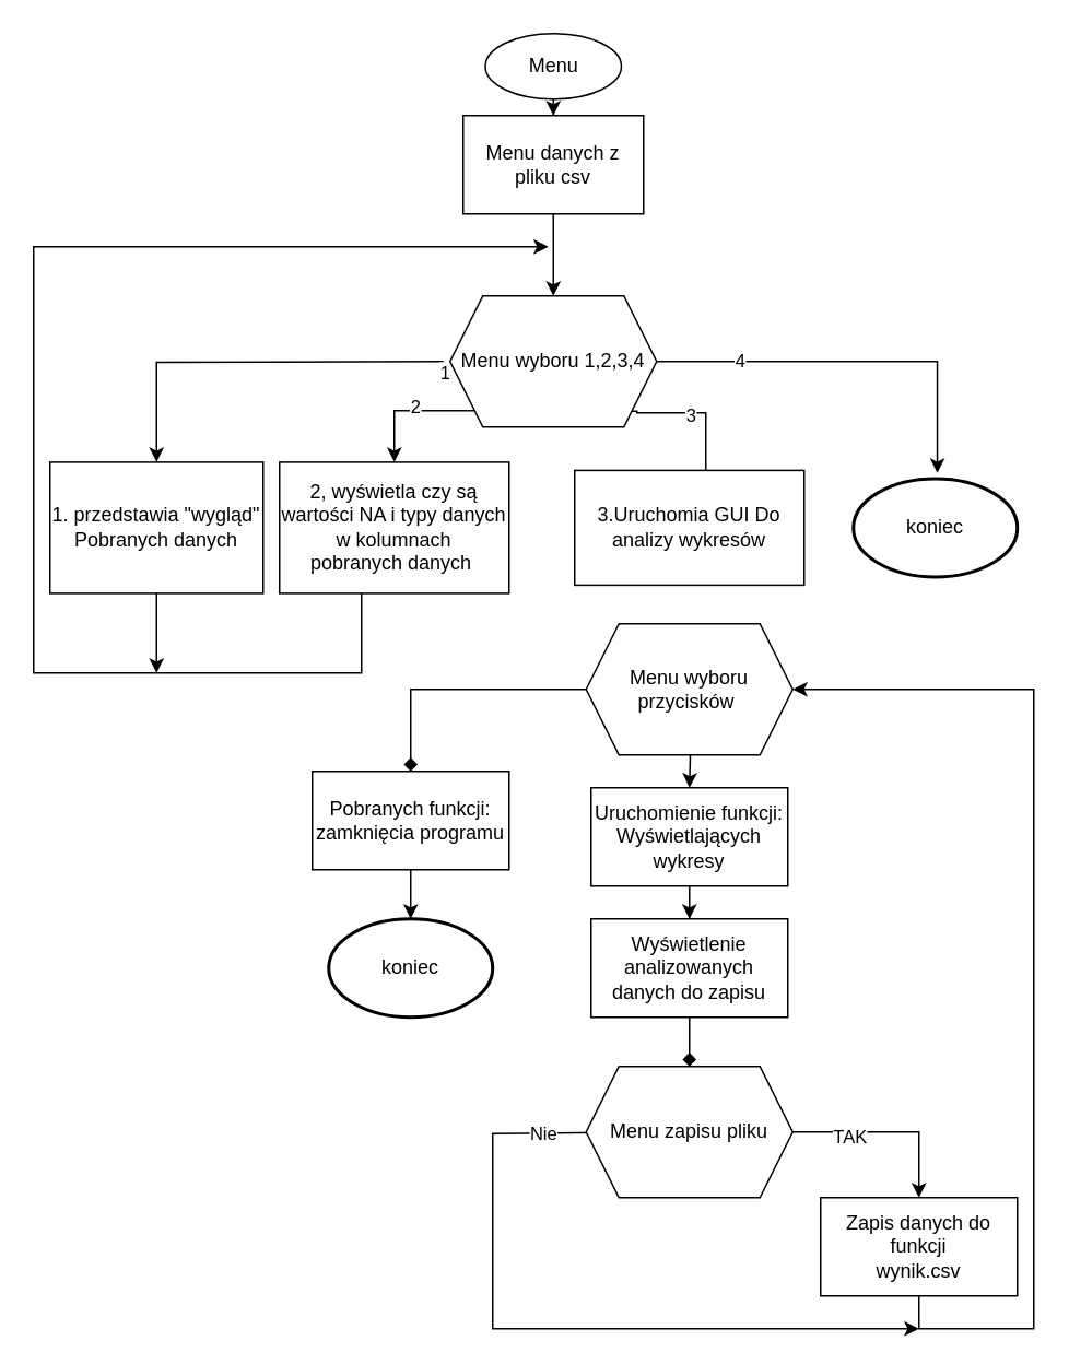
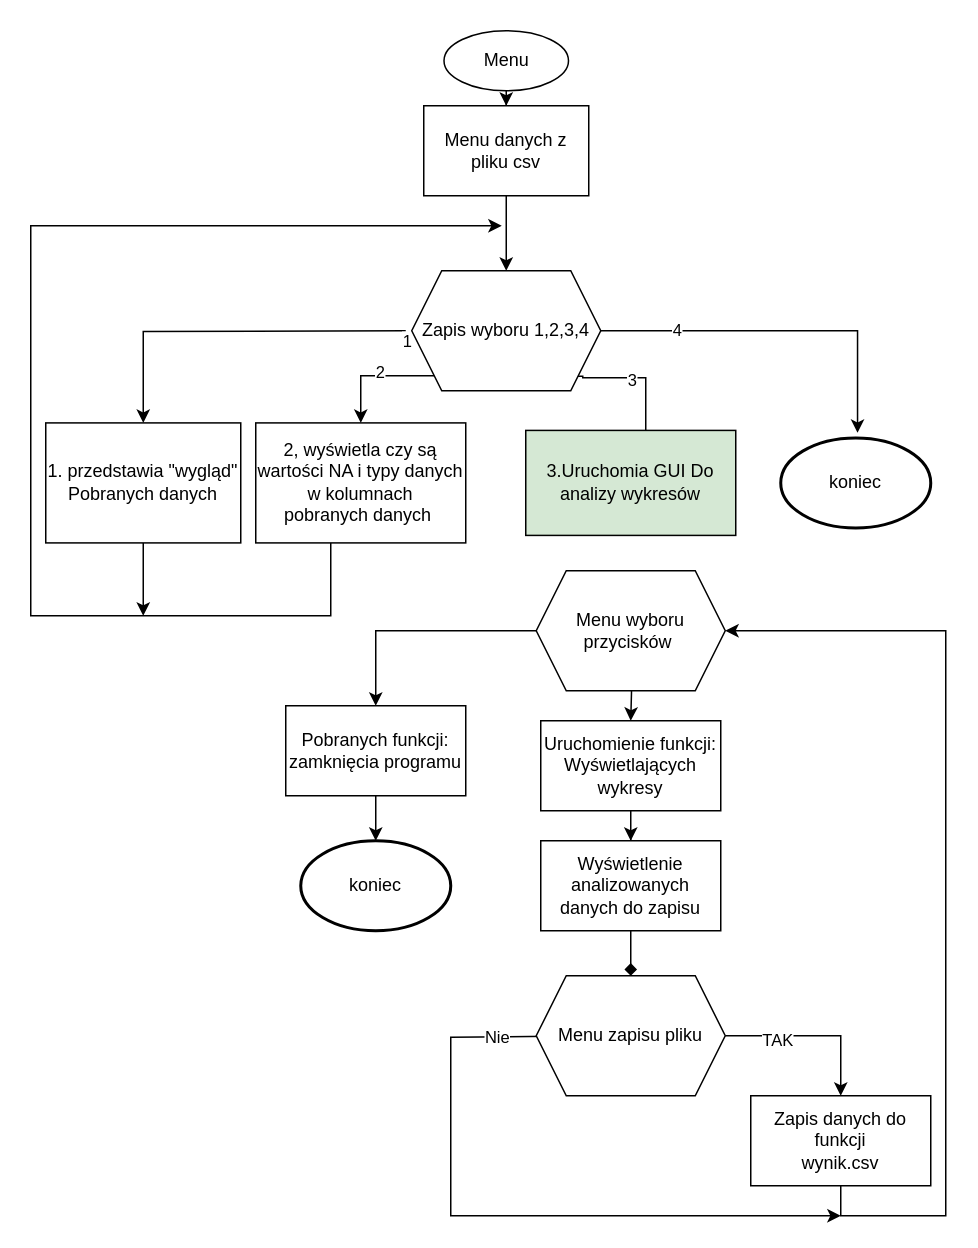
  <mxCell id="0" />
  <mxCell id="1" parent="0" />
  <mxCell id="2" style="edgeStyle=orthogonalEdgeStyle;rounded=0;orthogonalLoop=1;jettySize=auto;html=1;entryX=0.5;entryY=0;entryDx=0;entryDy=0;" edge="1" parent="1" source="3" target="18"><mxGeometry relative="1" as="geometry" /></mxCell>
  <mxCell id="3" value="Menu" style="ellipse;whiteSpace=wrap;html=1;" vertex="1" parent="1"><mxGeometry x="295.5" y="20" width="83" height="40" as="geometry" /></mxCell>
  <mxCell id="4" style="edgeStyle=orthogonalEdgeStyle;rounded=0;orthogonalLoop=1;jettySize=auto;html=1;" edge="1" parent="1" target="13"><mxGeometry relative="1" as="geometry"><mxPoint x="270" y="220" as="sourcePoint" /></mxGeometry></mxCell>
  <mxCell id="5" value="1" style="edgeLabel;html=1;align=center;verticalAlign=middle;resizable=0;points=[];" vertex="1" connectable="0" parent="4"><mxGeometry x="0.695" relative="1" as="geometry"><mxPoint x="175" y="-19" as="offset" /></mxGeometry></mxCell>
  <mxCell id="6" style="edgeStyle=orthogonalEdgeStyle;rounded=0;orthogonalLoop=1;jettySize=auto;html=1;exitX=0.17;exitY=0.982;exitDx=0;exitDy=0;entryX=0.5;entryY=0;entryDx=0;entryDy=0;exitPerimeter=0;" edge="1" parent="1" target="15"><mxGeometry relative="1" as="geometry"><mxPoint x="295.42" y="250" as="sourcePoint" /><mxPoint x="214.96" y="281.44" as="targetPoint" /><Array as="points"><mxPoint x="240" y="250" /></Array></mxGeometry></mxCell>
  <mxCell id="7" value="2" style="edgeLabel;html=1;align=center;verticalAlign=middle;resizable=0;points=[];" vertex="1" connectable="0" parent="6"><mxGeometry x="-0.018" y="-3" relative="1" as="geometry"><mxPoint as="offset" /></mxGeometry></mxCell>
  <mxCell id="8" style="edgeStyle=orthogonalEdgeStyle;rounded=0;orthogonalLoop=1;jettySize=auto;html=1;exitX=0.851;exitY=1.012;exitDx=0;exitDy=0;entryX=0.5;entryY=0;entryDx=0;entryDy=0;exitPerimeter=0;" edge="1" parent="1"><mxGeometry relative="1" as="geometry"><mxPoint x="381.226" y="252.4" as="sourcePoint" /><mxPoint x="430" y="301.44" as="targetPoint" /><Array as="points"><mxPoint x="381" y="250.44" /><mxPoint x="388" y="250.44" /><mxPoint x="430" y="251.44" /></Array></mxGeometry></mxCell>
  <mxCell id="9" value="3" style="edgeLabel;html=1;align=center;verticalAlign=middle;resizable=0;points=[];" vertex="1" connectable="0" parent="8"><mxGeometry x="-0.184" y="-1" relative="1" as="geometry"><mxPoint as="offset" /></mxGeometry></mxCell>
  <mxCell id="10" style="edgeStyle=orthogonalEdgeStyle;rounded=0;orthogonalLoop=1;jettySize=auto;html=1;exitX=1;exitY=0.5;exitDx=0;exitDy=0;entryX=0.512;entryY=-0.056;entryDx=0;entryDy=0;entryPerimeter=0;" edge="1" parent="1" source="20" target="19"><mxGeometry relative="1" as="geometry"><mxPoint x="442" y="210" as="sourcePoint" /><mxPoint x="570" y="300" as="targetPoint" /></mxGeometry></mxCell>
  <mxCell id="11" value="4" style="edgeLabel;html=1;align=center;verticalAlign=middle;resizable=0;points=[];" vertex="1" connectable="0" parent="10"><mxGeometry x="0.631" y="-1" relative="1" as="geometry"><mxPoint x="-120" y="-24" as="offset" /></mxGeometry></mxCell>
  <mxCell id="12" style="edgeStyle=orthogonalEdgeStyle;rounded=0;orthogonalLoop=1;jettySize=auto;html=1;" edge="1" parent="1" source="13"><mxGeometry relative="1" as="geometry"><mxPoint x="95" y="410" as="targetPoint" /></mxGeometry></mxCell>
  <mxCell id="13" value="1. przedstawia &quot;wygląd&quot; Pobranych danych" style="rounded=0;whiteSpace=wrap;html=1;" vertex="1" parent="1"><mxGeometry x="30" y="281.44" width="130" height="80" as="geometry" /></mxCell>
  <mxCell id="14" style="edgeStyle=orthogonalEdgeStyle;rounded=0;orthogonalLoop=1;jettySize=auto;html=1;" edge="1" parent="1" source="15"><mxGeometry relative="1" as="geometry"><mxPoint x="334" y="150" as="targetPoint" /><Array as="points"><mxPoint x="220" y="410" /><mxPoint x="20" y="410" /><mxPoint x="20" y="150" /></Array></mxGeometry></mxCell>
  <mxCell id="15" value="2, wyświetla czy są wartości NA i typy danych w kolumnach&lt;div&gt;pobranych danych&amp;nbsp;&lt;/div&gt;" style="rounded=0;whiteSpace=wrap;html=1;" vertex="1" parent="1"><mxGeometry x="170" y="281.44" width="140" height="80" as="geometry" /></mxCell>
- <mxCell id="16" value="3.Uruchomia GUI Do analizy wykresów" style="rounded=0;whiteSpace=wrap;html=1;" vertex="1" parent="1"><mxGeometry x="350" y="286.44" width="140" height="70" as="geometry" /></mxCell>
+ <mxCell id="16" value="3.Uruchomia GUI Do analizy wykresów" style="rounded=0;whiteSpace=wrap;html=1;fillColor=#d5e8d4;" vertex="1" parent="1"><mxGeometry x="350" y="286.44" width="140" height="70" as="geometry" /></mxCell>
  <mxCell id="17" style="edgeStyle=orthogonalEdgeStyle;rounded=0;orthogonalLoop=1;jettySize=auto;html=1;entryX=0.5;entryY=0;entryDx=0;entryDy=0;" edge="1" parent="1" source="18" target="20"><mxGeometry relative="1" as="geometry"><mxPoint x="334" y="180" as="targetPoint" /></mxGeometry></mxCell>
  <mxCell id="18" value="Menu danych z pliku csv" style="rounded=0;whiteSpace=wrap;html=1;" vertex="1" parent="1"><mxGeometry x="282" y="70" width="110" height="60" as="geometry" /></mxCell>
  <mxCell id="19" value="koniec" style="strokeWidth=2;html=1;shape=mxgraph.flowchart.start_1;whiteSpace=wrap;" vertex="1" parent="1"><mxGeometry x="520" y="291.44" width="100" height="60" as="geometry" /></mxCell>
- <mxCell id="20" value="Menu wyboru 1,2,3,4" style="shape=hexagon;perimeter=hexagonPerimeter2;whiteSpace=wrap;html=1;fixedSize=1;" vertex="1" parent="1"><mxGeometry x="274" y="180" width="126" height="80" as="geometry" /></mxCell>
+ <mxCell id="20" value="Zapis wyboru 1,2,3,4" style="shape=hexagon;perimeter=hexagonPerimeter2;whiteSpace=wrap;html=1;fixedSize=1;" vertex="1" parent="1"><mxGeometry x="274" y="180" width="126" height="80" as="geometry" /></mxCell>
  <mxCell id="21" style="edgeStyle=orthogonalEdgeStyle;rounded=0;orthogonalLoop=1;jettySize=auto;html=1;entryX=0.5;entryY=0;entryDx=0;entryDy=0;" edge="1" parent="1" target="25"><mxGeometry relative="1" as="geometry"><mxPoint x="420" y="440" as="sourcePoint" /></mxGeometry></mxCell>
- <mxCell id="22" style="edgeStyle=orthogonalEdgeStyle;rounded=0;orthogonalLoop=1;jettySize=auto;html=1;entryX=0.5;entryY=0;entryDx=0;entryDy=0;endArrow=diamond;" edge="1" parent="1" source="23" target="36"><mxGeometry relative="1" as="geometry"><mxPoint x="250" y="490" as="targetPoint" /></mxGeometry></mxCell>
+ <mxCell id="22" style="edgeStyle=orthogonalEdgeStyle;rounded=0;orthogonalLoop=1;jettySize=auto;html=1;entryX=0.5;entryY=0;entryDx=0;entryDy=0;" edge="1" parent="1" source="23" target="36"><mxGeometry relative="1" as="geometry"><mxPoint x="250" y="490" as="targetPoint" /></mxGeometry></mxCell>
  <mxCell id="23" value="Menu wyboru przycisków&amp;nbsp;" style="shape=hexagon;perimeter=hexagonPerimeter2;whiteSpace=wrap;html=1;fixedSize=1;" vertex="1" parent="1"><mxGeometry x="357" y="380" width="126" height="80" as="geometry" /></mxCell>
  <mxCell id="24" style="edgeStyle=orthogonalEdgeStyle;rounded=0;orthogonalLoop=1;jettySize=auto;html=1;entryX=0.5;entryY=0;entryDx=0;entryDy=0;" edge="1" parent="1" source="25" target="34"><mxGeometry relative="1" as="geometry" /></mxCell>
  <mxCell id="25" value="Uruchomienie funkcji:&lt;div&gt;Wyświetlających wykresy&lt;/div&gt;" style="rounded=0;whiteSpace=wrap;html=1;" vertex="1" parent="1"><mxGeometry x="360" y="480" width="120" height="60" as="geometry" /></mxCell>
  <mxCell id="26" style="edgeStyle=orthogonalEdgeStyle;rounded=0;orthogonalLoop=1;jettySize=auto;html=1;" edge="1" parent="1"><mxGeometry relative="1" as="geometry"><mxPoint x="397.015" y="690.03" as="sourcePoint" /><mxPoint x="560" y="810" as="targetPoint" /><Array as="points"><mxPoint x="300" y="691" /><mxPoint x="300" y="810" /></Array></mxGeometry></mxCell>
  <mxCell id="27" value="Nie" style="edgeLabel;html=1;align=center;verticalAlign=middle;resizable=0;points=[];" vertex="1" connectable="0" parent="26"><mxGeometry x="-0.304" y="2" relative="1" as="geometry"><mxPoint x="28" y="-69" as="offset" /></mxGeometry></mxCell>
  <mxCell id="28" style="edgeStyle=orthogonalEdgeStyle;rounded=0;orthogonalLoop=1;jettySize=auto;html=1;entryX=0.5;entryY=0;entryDx=0;entryDy=0;" edge="1" parent="1" source="30" target="32"><mxGeometry relative="1" as="geometry" /></mxCell>
  <mxCell id="29" value="TAK" style="edgeLabel;html=1;align=center;verticalAlign=middle;resizable=0;points=[];" vertex="1" connectable="0" parent="28"><mxGeometry x="-0.419" y="-2" relative="1" as="geometry"><mxPoint as="offset" /></mxGeometry></mxCell>
  <mxCell id="30" value="Menu zapisu pliku" style="shape=hexagon;perimeter=hexagonPerimeter2;whiteSpace=wrap;html=1;fixedSize=1;" vertex="1" parent="1"><mxGeometry x="357" y="650" width="126" height="80" as="geometry" /></mxCell>
  <mxCell id="31" style="edgeStyle=orthogonalEdgeStyle;rounded=0;orthogonalLoop=1;jettySize=auto;html=1;entryX=1;entryY=0.5;entryDx=0;entryDy=0;" edge="1" parent="1" source="32" target="23"><mxGeometry relative="1" as="geometry"><mxPoint x="560" y="420" as="targetPoint" /><Array as="points"><mxPoint x="560" y="810" /><mxPoint x="630" y="810" /><mxPoint x="630" y="420" /></Array></mxGeometry></mxCell>
  <mxCell id="32" value="Zapis danych do funkcji&lt;div&gt;wynik.csv&lt;/div&gt;" style="rounded=0;whiteSpace=wrap;html=1;" vertex="1" parent="1"><mxGeometry x="500" y="730" width="120" height="60" as="geometry" /></mxCell>
  <mxCell id="33" style="edgeStyle=orthogonalEdgeStyle;rounded=0;orthogonalLoop=1;jettySize=auto;html=1;entryX=0.5;entryY=0;entryDx=0;entryDy=0;endArrow=diamond;" edge="1" parent="1" source="34" target="30"><mxGeometry relative="1" as="geometry" /></mxCell>
  <mxCell id="34" value="Wyświetlenie analizowanych danych do zapisu" style="rounded=0;whiteSpace=wrap;html=1;" vertex="1" parent="1"><mxGeometry x="360" y="560" width="120" height="60" as="geometry" /></mxCell>
  <mxCell id="35" style="edgeStyle=orthogonalEdgeStyle;rounded=0;orthogonalLoop=1;jettySize=auto;html=1;" edge="1" parent="1" source="36" target="37"><mxGeometry relative="1" as="geometry" /></mxCell>
  <mxCell id="36" value="Pobranych funkcji:&lt;div&gt;zamknięcia programu&lt;/div&gt;" style="rounded=0;whiteSpace=wrap;html=1;" vertex="1" parent="1"><mxGeometry x="190" y="470" width="120" height="60" as="geometry" /></mxCell>
  <mxCell id="37" value="koniec" style="strokeWidth=2;html=1;shape=mxgraph.flowchart.start_1;whiteSpace=wrap;" vertex="1" parent="1"><mxGeometry x="200" y="560" width="100" height="60" as="geometry" /></mxCell>
